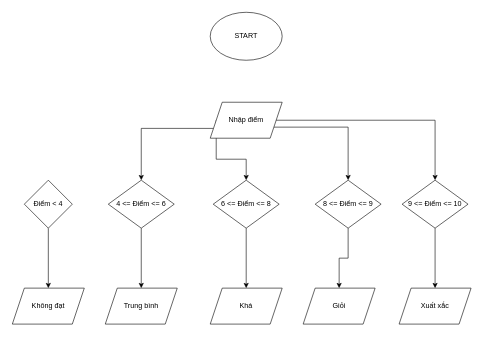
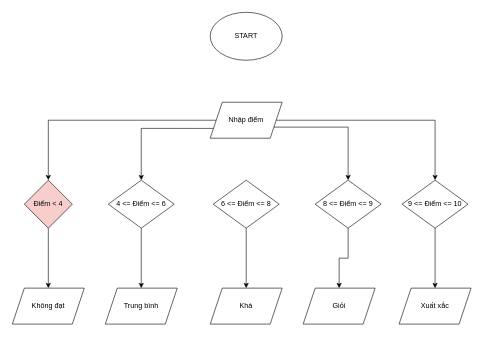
  <mxCell id="0" />
  <mxCell id="1" parent="0" />
  <mxCell id="2" value="START" style="ellipse;whiteSpace=wrap;html=1;" parent="1" vertex="1"><mxGeometry x="350" y="20" width="120" height="80" as="geometry" /></mxCell>
- <mxCell id="3" style="edgeStyle=orthogonalEdgeStyle;rounded=0;orthogonalLoop=1;jettySize=auto;html=1;exitX=0;exitY=0.5;exitDx=0;exitDy=0;" edge="1" parent="1" source="7" target="13"><mxGeometry relative="1" as="geometry"><mxPoint x="340" y="100" as="sourcePoint" /></mxGeometry></mxCell>
+ <mxCell id="3" style="edgeStyle=orthogonalEdgeStyle;rounded=0;orthogonalLoop=1;jettySize=auto;html=1;entryX=0.5;entryY=0;entryDx=0;entryDy=0;exitX=0;exitY=0.5;exitDx=0;exitDy=0;" edge="1" parent="1" source="7" target="9"><mxGeometry relative="1" as="geometry"><mxPoint x="340" y="100" as="sourcePoint" /></mxGeometry></mxCell>
  <mxCell id="4" style="edgeStyle=orthogonalEdgeStyle;rounded=0;orthogonalLoop=1;jettySize=auto;html=1;exitX=0;exitY=0.75;exitDx=0;exitDy=0;entryX=0.5;entryY=0;entryDx=0;entryDy=0;" edge="1" parent="1" source="7" target="11"><mxGeometry relative="1" as="geometry" /></mxCell>
  <mxCell id="5" style="edgeStyle=orthogonalEdgeStyle;rounded=0;orthogonalLoop=1;jettySize=auto;html=1;exitX=1;exitY=0.5;exitDx=0;exitDy=0;entryX=0.5;entryY=0;entryDx=0;entryDy=0;" edge="1" parent="1" source="7" target="17"><mxGeometry relative="1" as="geometry" /></mxCell>
  <mxCell id="6" style="edgeStyle=orthogonalEdgeStyle;rounded=0;orthogonalLoop=1;jettySize=auto;html=1;exitX=1;exitY=0.75;exitDx=0;exitDy=0;entryX=0.5;entryY=0;entryDx=0;entryDy=0;" edge="1" parent="1" source="7" target="15"><mxGeometry relative="1" as="geometry" /></mxCell>
  <mxCell id="7" value="Nhập điểm" style="shape=parallelogram;perimeter=parallelogramPerimeter;whiteSpace=wrap;html=1;fixedSize=1;" parent="1" vertex="1"><mxGeometry x="350" y="170" width="120" height="60" as="geometry" /></mxCell>
  <mxCell id="8" style="edgeStyle=orthogonalEdgeStyle;rounded=0;orthogonalLoop=1;jettySize=auto;html=1;entryX=0.5;entryY=0;entryDx=0;entryDy=0;" edge="1" parent="1" source="9" target="18"><mxGeometry relative="1" as="geometry" /></mxCell>
- <mxCell id="9" value="Điểm &amp;lt; 4" style="rhombus;whiteSpace=wrap;html=1;" vertex="1" parent="1"><mxGeometry x="40" y="300" width="80" height="80" as="geometry" /></mxCell>
+ <mxCell id="9" value="Điểm &amp;lt; 4" style="rhombus;whiteSpace=wrap;html=1;fillColor=#f8cecc;" vertex="1" parent="1"><mxGeometry x="40" y="300" width="80" height="80" as="geometry" /></mxCell>
  <mxCell id="10" style="edgeStyle=orthogonalEdgeStyle;rounded=0;orthogonalLoop=1;jettySize=auto;html=1;entryX=0.5;entryY=0;entryDx=0;entryDy=0;" edge="1" parent="1" source="11" target="19"><mxGeometry relative="1" as="geometry" /></mxCell>
  <mxCell id="11" value="4 &amp;lt;= Điểm &amp;lt;= 6" style="rhombus;whiteSpace=wrap;html=1;" vertex="1" parent="1"><mxGeometry x="180" y="300" width="110" height="80" as="geometry" /></mxCell>
  <mxCell id="12" style="edgeStyle=orthogonalEdgeStyle;rounded=0;orthogonalLoop=1;jettySize=auto;html=1;" edge="1" parent="1" source="13" target="20"><mxGeometry relative="1" as="geometry" /></mxCell>
  <mxCell id="13" value="6 &amp;lt;= Điểm &amp;lt;= 8" style="rhombus;whiteSpace=wrap;html=1;" vertex="1" parent="1"><mxGeometry x="355" y="300" width="110" height="80" as="geometry" /></mxCell>
  <mxCell id="14" style="edgeStyle=orthogonalEdgeStyle;rounded=0;orthogonalLoop=1;jettySize=auto;html=1;entryX=0.5;entryY=0;entryDx=0;entryDy=0;" edge="1" parent="1" source="15" target="21"><mxGeometry relative="1" as="geometry" /></mxCell>
  <mxCell id="15" value="8 &amp;lt;= Điểm &amp;lt;= 9" style="rhombus;whiteSpace=wrap;html=1;" vertex="1" parent="1"><mxGeometry x="525" y="300" width="110" height="80" as="geometry" /></mxCell>
  <mxCell id="16" style="edgeStyle=orthogonalEdgeStyle;rounded=0;orthogonalLoop=1;jettySize=auto;html=1;" edge="1" parent="1" source="17" target="22"><mxGeometry relative="1" as="geometry" /></mxCell>
  <mxCell id="17" value="9 &amp;lt;= Điểm &amp;lt;= 10" style="rhombus;whiteSpace=wrap;html=1;" vertex="1" parent="1"><mxGeometry x="670" y="300" width="110" height="80" as="geometry" /></mxCell>
  <mxCell id="18" value="Không đạt" style="shape=parallelogram;perimeter=parallelogramPerimeter;whiteSpace=wrap;html=1;fixedSize=1;" vertex="1" parent="1"><mxGeometry x="20" y="480" width="120" height="60" as="geometry" /></mxCell>
  <mxCell id="19" value="Trung bình" style="shape=parallelogram;perimeter=parallelogramPerimeter;whiteSpace=wrap;html=1;fixedSize=1;" vertex="1" parent="1"><mxGeometry x="175" y="480" width="120" height="60" as="geometry" /></mxCell>
  <mxCell id="20" value="Khá" style="shape=parallelogram;perimeter=parallelogramPerimeter;whiteSpace=wrap;html=1;fixedSize=1;" vertex="1" parent="1"><mxGeometry x="350" y="480" width="120" height="60" as="geometry" /></mxCell>
  <mxCell id="21" value="Giỏi" style="shape=parallelogram;perimeter=parallelogramPerimeter;whiteSpace=wrap;html=1;fixedSize=1;" vertex="1" parent="1"><mxGeometry x="505" y="480" width="120" height="60" as="geometry" /></mxCell>
  <mxCell id="22" value="Xuất xắc" style="shape=parallelogram;perimeter=parallelogramPerimeter;whiteSpace=wrap;html=1;fixedSize=1;" vertex="1" parent="1"><mxGeometry x="665" y="480" width="120" height="60" as="geometry" /></mxCell>
